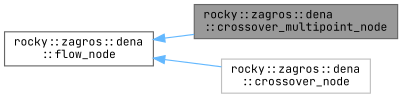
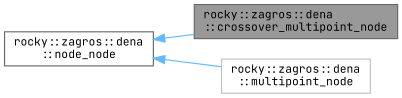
  digraph {
    fontname="JetBrains Mono"
    rankdir=LR
    node [color=gray40 fillcolor=white fontname="JetBrains Mono" fontsize=10 shape=box style=filled]
    edge [color=steelblue1 dir=back fontname="JetBrains Mono" fontsize=10 labelfontname=Helvetica labelfontsize=10 style=solid]
    n1 [fillcolor=grey60 fontcolor=black height=0.2 label="rocky::zagros::dena\l::crossover_multipoint_node" width=0.4]
-   n2 [color=grey75 height=0.2 label="rocky::zagros::dena\l::crossover_node" width=0.4]
-   n3 [height=0.2 label="rocky::zagros::dena\l::flow_node" width=0.4]
+   n2 [color=grey75 height=0.2 label="rocky::zagros::dena\l::multipoint_node" width=0.4]
+   n3 [height=0.2 label="rocky::zagros::dena\l::node_node" width=0.4]
    n3 -> n1
    n3 -> n2
  }
